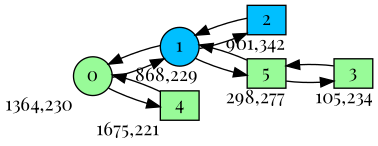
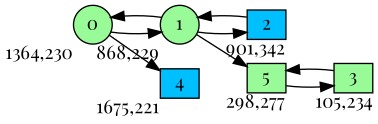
  digraph {
    bgcolor=white
    fontname="Playfair Display"
    rankdir=LR
    node [fillcolor=palegreen fixedsize=true fontname="Playfair Display" shape=box style=filled]
    edge [fontname="Playfair Display"]
    0 [height=0.3 shape=circle width=0.4 xlabel="1364,230"]
-   1 [fillcolor=deepskyblue height=0.3 shape=circle width=0.4 xlabel="868,229"]
-   4 [height=0.3 width=0.4 xlabel="1675,221"]
+   1 [height=0.3 shape=circle width=0.4 xlabel="868,229"]
+   4 [fillcolor=deepskyblue height=0.3 width=0.4 xlabel="1675,221"]
    2 [fillcolor=deepskyblue height=0.3 width=0.4 xlabel="901,342"]
    5 [height=0.3 width=0.4 xlabel="298,277"]
    3 [height=0.3 width=0.4 xlabel="105,234"]
    0 -> 1
    0 -> 4
    1 -> 0
    1 -> 2
    1 -> 5
-   4 -> 0
    2 -> 1
-   5 -> 1
    5 -> 3
    3 -> 5
  }
